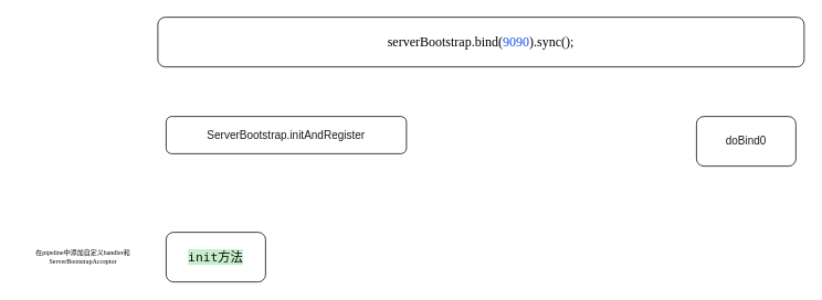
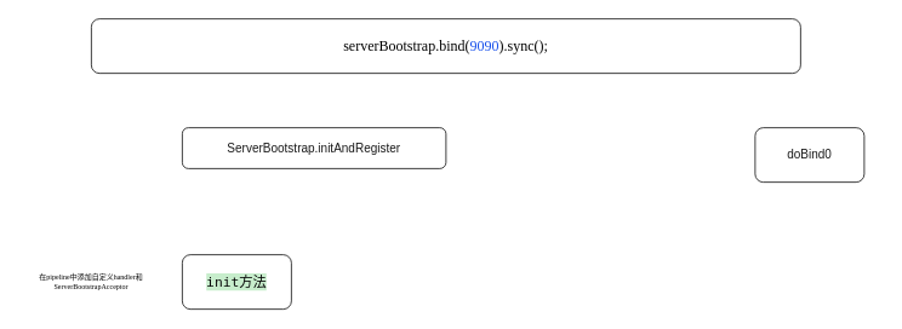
  <mxCell id="0" />
  <mxCell id="1" parent="0" />
- <mxCell id="2" value="&lt;p style=&quot;font-size: medium ; margin: 0px&quot;&gt;&lt;span style=&quot;font-family: &amp;#34;jetbrains mono,monospace&amp;#34; ; font-size: 12pt&quot;&gt; serverBootstrap.bind(&lt;/span&gt;&lt;span style=&quot;font-family: &amp;#34;jetbrains mono,monospace&amp;#34; ; font-size: 12pt ; color: rgb(23 , 80 , 235)&quot;&gt;9090&lt;/span&gt;&lt;span style=&quot;font-family: &amp;#34;jetbrains mono,monospace&amp;#34; ; font-size: 12pt&quot;&gt;).sync();&lt;/span&gt;&lt;/p&gt;" style="rounded=1;whiteSpace=wrap;html=1;" vertex="1" parent="1"><mxGeometry x="190" y="20" width="780" height="60" as="geometry" /></mxCell>
+ <mxCell id="2" value="&lt;p style=&quot;font-size: medium ; margin: 0px&quot;&gt;&lt;span style=&quot;font-family: &amp;#34;jetbrains mono,monospace&amp;#34; ; font-size: 12pt&quot;&gt; serverBootstrap.bind(&lt;/span&gt;&lt;span style=&quot;font-family: &amp;#34;jetbrains mono,monospace&amp;#34; ; font-size: 12pt ; color: rgb(23 , 80 , 235)&quot;&gt;9090&lt;/span&gt;&lt;span style=&quot;font-family: &amp;#34;jetbrains mono,monospace&amp;#34; ; font-size: 12pt&quot;&gt;).sync();&lt;/span&gt;&lt;/p&gt;" style="rounded=1;whiteSpace=wrap;html=1;" vertex="1" parent="1"><mxGeometry x="100" y="20" width="780" height="60" as="geometry" /></mxCell>
  <mxCell id="3" value="&lt;p align=&quot;center&quot; style=&quot;font-size: medium ; margin: 0px ; line-height: 1px&quot;&gt;&lt;span style=&quot;font-size: 10pt ; color: rgb(25 , 25 , 25)&quot;&gt;ServerBootstrap.initAndRegister&lt;/span&gt;&lt;/p&gt;" style="rounded=1;whiteSpace=wrap;html=1;" vertex="1" parent="1"><mxGeometry x="200" y="140" width="290" height="45" as="geometry" /></mxCell>
- <mxCell id="4" value="&lt;p align=&quot;center&quot; style=&quot;font-size: medium ; margin: 0px ; line-height: 1px&quot;&gt;&lt;span style=&quot;font-size: 10pt ; color: rgb(25 , 25 , 25)&quot;&gt;doBind0&lt;/span&gt;&lt;/p&gt;" style="rounded=1;whiteSpace=wrap;html=1;" vertex="1" parent="1"><mxGeometry x="840" y="140" width="120" height="60" as="geometry" /></mxCell>
+ <mxCell id="4" value="&lt;p align=&quot;center&quot; style=&quot;font-size: medium ; margin: 0px ; line-height: 1px&quot;&gt;&lt;span style=&quot;font-size: 10pt ; color: rgb(25 , 25 , 25)&quot;&gt;doBind0&lt;/span&gt;&lt;/p&gt;" style="rounded=1;whiteSpace=wrap;html=1;" vertex="1" parent="1"><mxGeometry x="830" y="140" width="120" height="60" as="geometry" /></mxCell>
  <mxCell id="5" value="&lt;pre style=&quot;background-color: #c7edcc ; color: #080808 ; font-family: &amp;#34;jetbrains mono&amp;#34; , monospace ; font-size: 11.3pt&quot;&gt;init方法&lt;/pre&gt;" style="rounded=1;whiteSpace=wrap;html=1;" vertex="1" parent="1"><mxGeometry x="200" y="280" width="120" height="60" as="geometry" /></mxCell>
  <mxCell id="6" value="&lt;p style=&quot;margin: 0px ; font-size: 8px&quot;&gt;&lt;span style=&quot;font-family: &amp;#34;arial&amp;#34; ; font-size: 8px&quot;&gt;在&lt;/span&gt;&lt;span style=&quot;font-family: &amp;#34;jetbrains mono,monospace&amp;#34; ; font-size: 8px&quot;&gt;pipeline中添加自定义handler和ServerBootstrapAcceptor&lt;/span&gt;&lt;/p&gt;" style="text;html=1;strokeColor=none;fillColor=none;align=center;verticalAlign=middle;whiteSpace=wrap;rounded=0;" vertex="1" parent="1"><mxGeometry x="20" y="300" width="160" height="20" as="geometry" /></mxCell>
